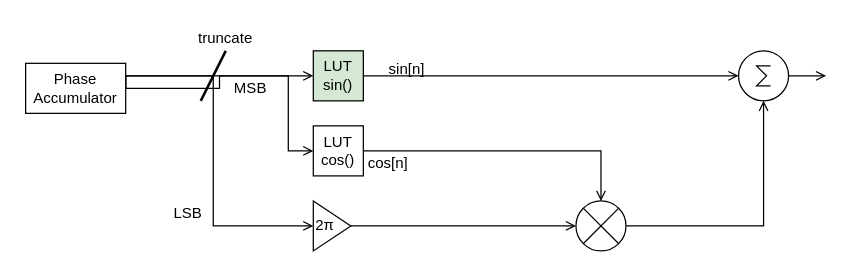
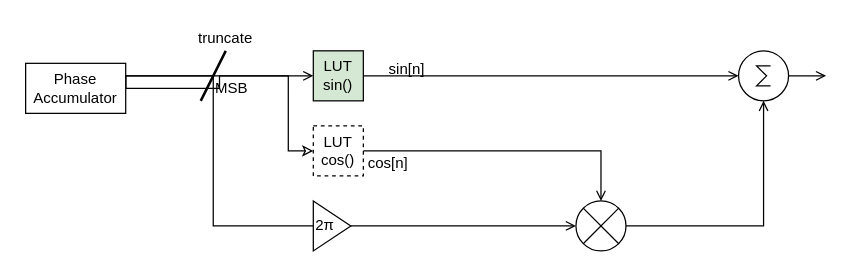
  <mxCell id="0" />
  <mxCell id="1" parent="0" />
  <mxCell id="2" style="edgeStyle=orthogonalEdgeStyle;rounded=0;orthogonalLoop=1;jettySize=auto;html=1;exitX=1;exitY=0.5;exitDx=0;exitDy=0;entryX=0;entryY=0.5;entryDx=0;entryDy=0;endArrow=open;endFill=0;" parent="1" source="5" target="7" edge="1"><mxGeometry relative="1" as="geometry" /></mxCell>
- <mxCell id="3" style="edgeStyle=orthogonalEdgeStyle;rounded=0;orthogonalLoop=1;jettySize=auto;html=1;exitX=1;exitY=0.5;exitDx=0;exitDy=0;entryX=0;entryY=0.5;entryDx=0;entryDy=0;endArrow=open;endFill=0;" parent="1" source="5" target="8" edge="1"><mxGeometry relative="1" as="geometry"><Array as="points"><mxPoint x="230" y="60" /><mxPoint x="230" y="120" /></Array><mxPoint x="260" y="100" as="targetPoint" /></mxGeometry></mxCell>
- <mxCell id="4" style="edgeStyle=orthogonalEdgeStyle;rounded=0;orthogonalLoop=1;jettySize=auto;html=1;exitX=1;exitY=0.5;exitDx=0;exitDy=0;strokeWidth=1;endArrow=open;endFill=0;entryX=0;entryY=0.5;entryDx=0;entryDy=0;" parent="1" source="5" target="21" edge="1"><mxGeometry relative="1" as="geometry"><mxPoint x="280" y="190" as="targetPoint" /><Array as="points"><mxPoint x="170" y="60" /><mxPoint x="170" y="180" /></Array></mxGeometry></mxCell>
+ <mxCell id="3" style="edgeStyle=orthogonalEdgeStyle;rounded=0;orthogonalLoop=1;jettySize=auto;html=1;exitX=1;exitY=0.5;exitDx=0;exitDy=0;entryX=0;entryY=0.5;entryDx=0;entryDy=0;endArrow=classic;endFill=0;" parent="1" source="5" target="8" edge="1"><mxGeometry relative="1" as="geometry"><Array as="points"><mxPoint x="230" y="60" /><mxPoint x="230" y="120" /></Array><mxPoint x="260" y="100" as="targetPoint" /></mxGeometry></mxCell>
+ <mxCell id="4" style="edgeStyle=orthogonalEdgeStyle;rounded=0;orthogonalLoop=1;jettySize=auto;html=1;exitX=1;exitY=0.5;exitDx=0;exitDy=0;strokeWidth=1;endArrow=none;endFill=0;entryX=0;entryY=0.5;entryDx=0;entryDy=0;" parent="1" source="5" target="21" edge="1"><mxGeometry relative="1" as="geometry"><mxPoint x="280" y="190" as="targetPoint" /><Array as="points"><mxPoint x="170" y="60" /><mxPoint x="170" y="180" /></Array></mxGeometry></mxCell>
  <mxCell id="5" value="Phase Accumulator" style="rounded=0;whiteSpace=wrap;html=1;" parent="1" vertex="1"><mxGeometry x="20" y="50" width="80" height="40" as="geometry" /></mxCell>
  <mxCell id="6" style="edgeStyle=orthogonalEdgeStyle;rounded=0;orthogonalLoop=1;jettySize=auto;html=1;exitX=1;exitY=0.5;exitDx=0;exitDy=0;entryX=0;entryY=0.5;entryDx=0;entryDy=0;entryPerimeter=0;strokeWidth=1;endArrow=open;endFill=0;" parent="1" source="7" target="13" edge="1"><mxGeometry relative="1" as="geometry" /></mxCell>
  <mxCell id="7" value="LUT&lt;br&gt;sin()" style="rounded=0;whiteSpace=wrap;html=1;fillColor=#d5e8d4;" parent="1" vertex="1"><mxGeometry x="250" y="40" width="40" height="40" as="geometry" /></mxCell>
- <mxCell id="8" value="LUT&lt;br&gt;cos()" style="rounded=0;whiteSpace=wrap;html=1;" parent="1" vertex="1"><mxGeometry x="250" y="100" width="40" height="40" as="geometry" /></mxCell>
+ <mxCell id="8" value="LUT&lt;br&gt;cos()" style="rounded=0;whiteSpace=wrap;html=1;dashed=1;" parent="1" vertex="1"><mxGeometry x="250" y="100" width="40" height="40" as="geometry" /></mxCell>
  <mxCell id="9" value="" style="endArrow=none;html=1;rounded=0;strokeWidth=2;" parent="1" edge="1"><mxGeometry width="50" height="50" relative="1" as="geometry"><mxPoint x="160" y="80" as="sourcePoint" /><mxPoint x="180" y="40" as="targetPoint" /></mxGeometry></mxCell>
  <mxCell id="10" style="edgeStyle=orthogonalEdgeStyle;rounded=0;orthogonalLoop=1;jettySize=auto;html=1;entryX=0.5;entryY=1;entryDx=0;entryDy=0;entryPerimeter=0;strokeWidth=1;endArrow=open;endFill=0;exitX=1;exitY=0.5;exitDx=0;exitDy=0;" parent="1" source="11" target="13" edge="1"><mxGeometry relative="1" as="geometry"><mxPoint x="570" y="200" as="sourcePoint" /></mxGeometry></mxCell>
  <mxCell id="11" value="" style="shape=sumEllipse;perimeter=ellipsePerimeter;whiteSpace=wrap;html=1;backgroundOutline=1;" parent="1" vertex="1"><mxGeometry x="460" y="160" width="40" height="40" as="geometry" /></mxCell>
  <mxCell id="12" style="edgeStyle=orthogonalEdgeStyle;rounded=0;orthogonalLoop=1;jettySize=auto;html=1;exitX=1;exitY=0.5;exitDx=0;exitDy=0;exitPerimeter=0;strokeWidth=1;endArrow=open;endFill=0;" parent="1" source="13" edge="1"><mxGeometry relative="1" as="geometry"><mxPoint x="660" y="60" as="targetPoint" /></mxGeometry></mxCell>
  <mxCell id="13" value="" style="verticalLabelPosition=bottom;shadow=0;dashed=0;align=center;html=1;verticalAlign=top;shape=mxgraph.electrical.abstract.sum;" parent="1" vertex="1"><mxGeometry x="590" y="40" width="40" height="40" as="geometry" /></mxCell>
  <mxCell id="14" value="truncate" style="text;html=1;strokeColor=none;fillColor=none;align=center;verticalAlign=middle;whiteSpace=wrap;rounded=0;" parent="1" vertex="1"><mxGeometry x="150" y="20" width="60" height="20" as="geometry" /></mxCell>
  <mxCell id="15" value="cos[n]" style="text;html=1;strokeColor=none;fillColor=none;align=center;verticalAlign=middle;whiteSpace=wrap;rounded=0;" parent="1" vertex="1"><mxGeometry x="290" y="120" width="40" height="20" as="geometry" /></mxCell>
  <mxCell id="16" value="sin[n]" style="text;html=1;strokeColor=none;fillColor=none;align=center;verticalAlign=middle;whiteSpace=wrap;rounded=0;" parent="1" vertex="1"><mxGeometry x="305" y="45" width="40" height="20" as="geometry" /></mxCell>
- <mxCell id="17" value="MSB" style="text;html=1;strokeColor=none;fillColor=none;align=center;verticalAlign=middle;whiteSpace=wrap;rounded=0;" parent="1" vertex="1"><mxGeometry x="180" y="60" width="40" height="20" as="geometry" /></mxCell>
- <mxCell id="18" value="LSB" style="text;html=1;strokeColor=none;fillColor=none;align=center;verticalAlign=middle;whiteSpace=wrap;rounded=0;" parent="1" vertex="1"><mxGeometry x="130" y="160" width="40" height="20" as="geometry" /></mxCell>
+ <mxCell id="17" value="MSB" style="text;html=1;strokeColor=none;fillColor=none;align=center;verticalAlign=middle;whiteSpace=wrap;rounded=0;" parent="1" vertex="1"><mxGeometry x="165" y="60" width="40" height="20" as="geometry" /></mxCell>
  <mxCell id="19" style="edgeStyle=orthogonalEdgeStyle;rounded=0;orthogonalLoop=1;jettySize=auto;html=1;entryX=0.5;entryY=0;entryDx=0;entryDy=0;endArrow=open;endFill=0;exitX=1;exitY=0.5;exitDx=0;exitDy=0;" parent="1" source="8" target="11" edge="1"><mxGeometry relative="1" as="geometry"><mxPoint x="340" y="110" as="sourcePoint" /></mxGeometry></mxCell>
  <mxCell id="20" style="edgeStyle=orthogonalEdgeStyle;rounded=0;orthogonalLoop=1;jettySize=auto;html=1;exitX=1;exitY=0.5;exitDx=0;exitDy=0;entryX=0;entryY=0.5;entryDx=0;entryDy=0;endArrow=open;endFill=0;" parent="1" source="21" target="11" edge="1"><mxGeometry relative="1" as="geometry"><mxPoint x="320" y="190" as="sourcePoint" /></mxGeometry></mxCell>
  <mxCell id="21" value="2π" style="triangle;whiteSpace=wrap;html=1;align=left;" vertex="1" parent="1"><mxGeometry x="250" y="160" width="30" height="40" as="geometry" /></mxCell>
